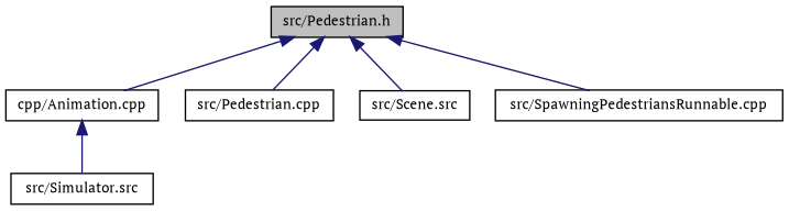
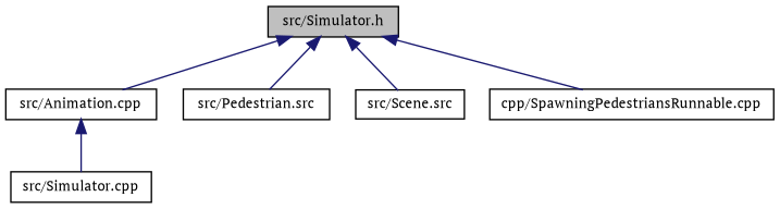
  digraph {
    fontname="PT Serif"
    node [color=black fillcolor=white fontname="PT Serif" fontsize=10 shape=record style=filled]
    edge [color=midnightblue dir=back fontname="PT Serif" fontsize=10 labelfontname=Helvetica labelfontsize=10 style=solid]
-   n1 [fillcolor=grey75 fontcolor=black height=0.2 label="src/Pedestrian.h" width=0.4]
-   n2 [height=0.2 label="cpp/Animation.cpp" width=0.4]
-   n3 [height=0.2 label="src/Pedestrian.cpp" width=0.4]
+   n1 [fillcolor=grey75 fontcolor=black height=0.2 label="src/Simulator.h" width=0.4]
+   n2 [height=0.2 label="src/Animation.cpp" width=0.4]
+   n3 [height=0.2 label="src/Pedestrian.src" width=0.4]
    n4 [height=0.2 label="src/Scene.src" width=0.4]
-   n5 [height=0.2 label="src/SpawningPedestriansRunnable.cpp" width=0.4]
-   n6 [height=0.2 label="src/Simulator.src" width=0.4]
+   n5 [height=0.2 label="cpp/SpawningPedestriansRunnable.cpp" width=0.4]
+   n6 [height=0.2 label="src/Simulator.cpp" width=0.4]
    n1 -> n2
    n1 -> n3
    n1 -> n4
    n1 -> n5
    n2 -> n6
  }
